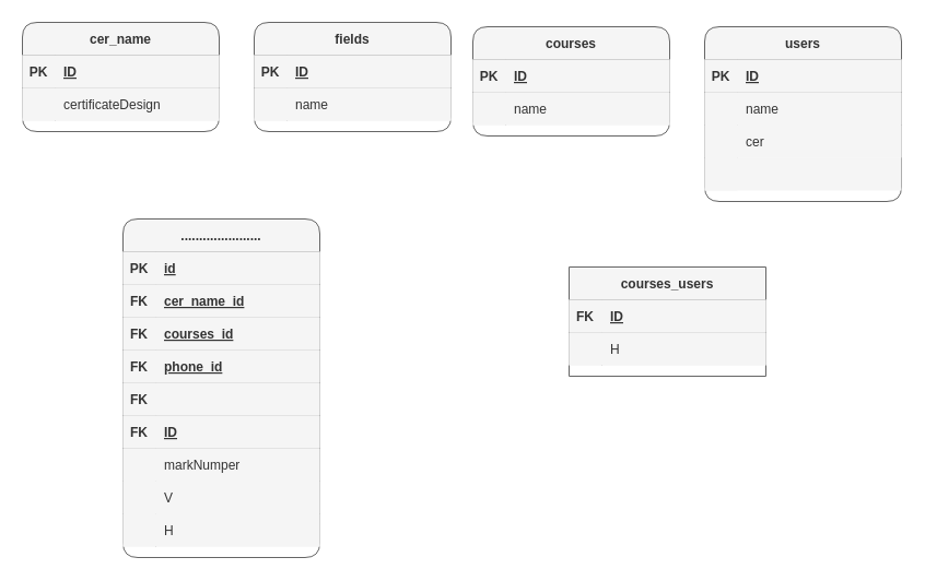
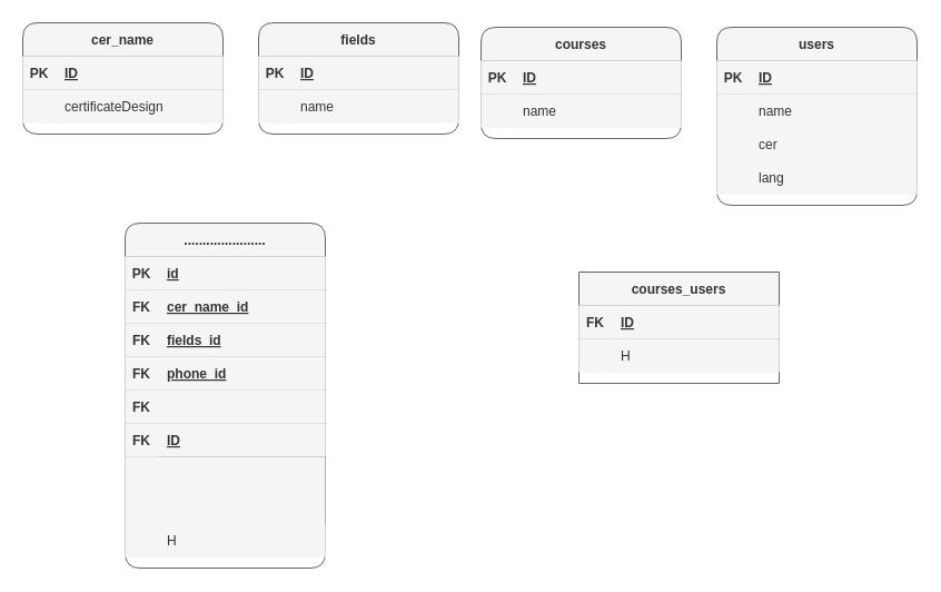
  <mxCell id="0" />
  <mxCell id="1" parent="0" />
  <mxCell id="2" value="cer_name" style="shape=table;startSize=30;container=1;collapsible=1;childLayout=tableLayout;fixedRows=1;rowLines=0;fontStyle=1;align=center;resizeLast=1;fillColor=#f5f5f5;strokeColor=#666666;fontColor=#333333;sketch=0;rounded=1;" parent="1" vertex="1"><mxGeometry x="20" y="20" width="180" height="100" as="geometry"><mxRectangle x="92" y="316" width="72" height="30" as="alternateBounds" /></mxGeometry></mxCell>
  <mxCell id="3" value="" style="shape=partialRectangle;collapsible=0;dropTarget=0;pointerEvents=0;fillColor=#f5f5f5;top=0;left=0;bottom=1;right=0;points=[[0,0.5],[1,0.5]];portConstraint=eastwest;strokeColor=#666666;fontColor=#333333;sketch=0;rounded=1;" parent="2" vertex="1"><mxGeometry y="30" width="180" height="30" as="geometry" /></mxCell>
  <mxCell id="4" value="PK" style="shape=partialRectangle;connectable=0;fillColor=#f5f5f5;top=0;left=0;bottom=0;right=0;fontStyle=1;overflow=hidden;strokeColor=#666666;fontColor=#333333;sketch=0;rounded=1;" parent="3" vertex="1"><mxGeometry width="30" height="30" as="geometry" /></mxCell>
  <mxCell id="5" value="ID" style="shape=partialRectangle;connectable=0;fillColor=#f5f5f5;top=0;left=0;bottom=0;right=0;align=left;spacingLeft=6;fontStyle=5;overflow=hidden;strokeColor=#666666;fontColor=#333333;sketch=0;rounded=1;" parent="3" vertex="1"><mxGeometry x="30" width="150" height="30" as="geometry" /></mxCell>
  <mxCell id="6" value="" style="shape=partialRectangle;collapsible=0;dropTarget=0;pointerEvents=0;fillColor=#f5f5f5;top=0;left=0;bottom=0;right=0;points=[[0,0.5],[1,0.5]];portConstraint=eastwest;strokeColor=#666666;fontColor=#333333;sketch=0;rounded=1;" parent="2" vertex="1"><mxGeometry y="60" width="180" height="30" as="geometry" /></mxCell>
  <mxCell id="7" value="" style="shape=partialRectangle;connectable=0;fillColor=#f5f5f5;top=0;left=0;bottom=0;right=0;editable=1;overflow=hidden;strokeColor=#666666;fontColor=#333333;sketch=0;rounded=1;" parent="6" vertex="1"><mxGeometry width="30" height="30" as="geometry" /></mxCell>
  <mxCell id="8" value="certificateDesign" style="shape=partialRectangle;connectable=0;fillColor=#f5f5f5;top=0;left=0;bottom=0;right=0;align=left;spacingLeft=6;overflow=hidden;strokeColor=#666666;fontColor=#333333;sketch=0;rounded=1;" parent="6" vertex="1"><mxGeometry x="30" width="150" height="30" as="geometry" /></mxCell>
  <mxCell id="9" value="users" style="shape=table;startSize=30;container=1;collapsible=1;childLayout=tableLayout;fixedRows=1;rowLines=0;fontStyle=1;align=center;resizeLast=1;fillColor=#f5f5f5;strokeColor=#666666;fontColor=#333333;sketch=0;rounded=1;" parent="1" vertex="1"><mxGeometry x="644" y="24" width="180" height="160" as="geometry"><mxRectangle x="570" y="220" width="92" height="30" as="alternateBounds" /></mxGeometry></mxCell>
  <mxCell id="10" value="" style="shape=partialRectangle;collapsible=0;dropTarget=0;pointerEvents=0;fillColor=#f5f5f5;top=0;left=0;bottom=1;right=0;points=[[0,0.5],[1,0.5]];portConstraint=eastwest;strokeColor=#666666;fontColor=#333333;sketch=0;rounded=1;" parent="9" vertex="1"><mxGeometry y="30" width="180" height="30" as="geometry" /></mxCell>
  <mxCell id="11" value="PK" style="shape=partialRectangle;connectable=0;fillColor=#f5f5f5;top=0;left=0;bottom=0;right=0;fontStyle=1;overflow=hidden;strokeColor=#666666;fontColor=#333333;sketch=0;rounded=1;" parent="10" vertex="1"><mxGeometry width="30" height="30" as="geometry" /></mxCell>
  <mxCell id="12" value="ID" style="shape=partialRectangle;connectable=0;fillColor=#f5f5f5;top=0;left=0;bottom=0;right=0;align=left;spacingLeft=6;fontStyle=5;overflow=hidden;strokeColor=#666666;fontColor=#333333;sketch=0;rounded=1;" parent="10" vertex="1"><mxGeometry x="30" width="150" height="30" as="geometry" /></mxCell>
  <mxCell id="13" value="" style="shape=partialRectangle;collapsible=0;dropTarget=0;pointerEvents=0;fillColor=#f5f5f5;top=0;left=0;bottom=0;right=0;points=[[0,0.5],[1,0.5]];portConstraint=eastwest;strokeColor=#666666;fontColor=#333333;sketch=0;rounded=1;" parent="9" vertex="1"><mxGeometry y="60" width="180" height="30" as="geometry" /></mxCell>
  <mxCell id="14" value="" style="shape=partialRectangle;connectable=0;fillColor=#f5f5f5;top=0;left=0;bottom=0;right=0;editable=1;overflow=hidden;strokeColor=#666666;fontColor=#333333;sketch=0;rounded=1;" parent="13" vertex="1"><mxGeometry width="30" height="30" as="geometry" /></mxCell>
  <mxCell id="15" value="name" style="shape=partialRectangle;connectable=0;fillColor=#f5f5f5;top=0;left=0;bottom=0;right=0;align=left;spacingLeft=6;overflow=hidden;strokeColor=#666666;fontColor=#333333;sketch=0;rounded=1;" parent="13" vertex="1"><mxGeometry x="30" width="150" height="30" as="geometry" /></mxCell>
  <mxCell id="16" value="" style="shape=partialRectangle;collapsible=0;dropTarget=0;pointerEvents=0;fillColor=#f5f5f5;top=0;left=0;bottom=0;right=0;points=[[0,0.5],[1,0.5]];portConstraint=eastwest;strokeColor=#666666;fontColor=#333333;sketch=0;rounded=1;" parent="9" vertex="1"><mxGeometry y="90" width="180" height="30" as="geometry" /></mxCell>
  <mxCell id="17" value="" style="shape=partialRectangle;connectable=0;fillColor=#f5f5f5;top=0;left=0;bottom=0;right=0;editable=1;overflow=hidden;strokeColor=#666666;fontColor=#333333;sketch=0;rounded=1;" parent="16" vertex="1"><mxGeometry width="30" height="30" as="geometry" /></mxCell>
  <mxCell id="18" value="cer" style="shape=partialRectangle;connectable=0;fillColor=#f5f5f5;top=0;left=0;bottom=0;right=0;align=left;spacingLeft=6;overflow=hidden;strokeColor=#666666;fontColor=#333333;sketch=0;rounded=1;" parent="16" vertex="1"><mxGeometry x="30" width="150" height="30" as="geometry" /></mxCell>
  <mxCell id="19" value="" style="shape=partialRectangle;collapsible=0;dropTarget=0;pointerEvents=0;fillColor=#f5f5f5;top=0;left=0;bottom=0;right=0;points=[[0,0.5],[1,0.5]];portConstraint=eastwest;strokeColor=#666666;fontColor=#333333;sketch=0;rounded=1;" parent="9" vertex="1"><mxGeometry y="120" width="180" height="30" as="geometry" /></mxCell>
  <mxCell id="20" value="" style="shape=partialRectangle;connectable=0;fillColor=#f5f5f5;top=0;left=0;bottom=0;right=0;editable=1;overflow=hidden;strokeColor=#666666;fontColor=#333333;sketch=0;rounded=1;" parent="19" vertex="1"><mxGeometry width="30" height="30" as="geometry" /></mxCell>
+ <mxCell id="21" value="lang" style="shape=partialRectangle;connectable=0;fillColor=#f5f5f5;top=0;left=0;bottom=0;right=0;align=left;spacingLeft=6;overflow=hidden;strokeColor=#666666;fontColor=#333333;sketch=0;rounded=1;" parent="19" vertex="1"><mxGeometry x="30" width="150" height="30" as="geometry" /></mxCell>
  <mxCell id="22" value="courses" style="shape=table;startSize=30;container=1;collapsible=1;childLayout=tableLayout;fixedRows=1;rowLines=0;fontStyle=1;align=center;resizeLast=1;fillColor=#f5f5f5;strokeColor=#666666;fontColor=#333333;sketch=0;rounded=1;" parent="1" vertex="1"><mxGeometry x="432" y="24" width="180" height="100" as="geometry"><mxRectangle x="340" y="40" width="76" height="30" as="alternateBounds" /></mxGeometry></mxCell>
  <mxCell id="23" value="" style="shape=partialRectangle;collapsible=0;dropTarget=0;pointerEvents=0;fillColor=#f5f5f5;top=0;left=0;bottom=1;right=0;points=[[0,0.5],[1,0.5]];portConstraint=eastwest;strokeColor=#666666;fontColor=#333333;sketch=0;rounded=1;" parent="22" vertex="1"><mxGeometry y="30" width="180" height="30" as="geometry" /></mxCell>
  <mxCell id="24" value="PK" style="shape=partialRectangle;connectable=0;fillColor=#f5f5f5;top=0;left=0;bottom=0;right=0;fontStyle=1;overflow=hidden;strokeColor=#666666;fontColor=#333333;sketch=0;rounded=1;" parent="23" vertex="1"><mxGeometry width="30" height="30" as="geometry" /></mxCell>
  <mxCell id="25" value="ID" style="shape=partialRectangle;connectable=0;fillColor=#f5f5f5;top=0;left=0;bottom=0;right=0;align=left;spacingLeft=6;fontStyle=5;overflow=hidden;strokeColor=#666666;fontColor=#333333;sketch=0;rounded=1;" parent="23" vertex="1"><mxGeometry x="30" width="150" height="30" as="geometry" /></mxCell>
  <mxCell id="26" value="" style="shape=partialRectangle;collapsible=0;dropTarget=0;pointerEvents=0;fillColor=#f5f5f5;top=0;left=0;bottom=0;right=0;points=[[0,0.5],[1,0.5]];portConstraint=eastwest;strokeColor=#666666;fontColor=#333333;sketch=0;rounded=1;" parent="22" vertex="1"><mxGeometry y="60" width="180" height="30" as="geometry" /></mxCell>
  <mxCell id="27" value="" style="shape=partialRectangle;connectable=0;fillColor=#f5f5f5;top=0;left=0;bottom=0;right=0;editable=1;overflow=hidden;strokeColor=#666666;fontColor=#333333;sketch=0;rounded=1;" parent="26" vertex="1"><mxGeometry width="30" height="30" as="geometry" /></mxCell>
  <mxCell id="28" value="name" style="shape=partialRectangle;connectable=0;fillColor=#f5f5f5;top=0;left=0;bottom=0;right=0;align=left;spacingLeft=6;overflow=hidden;strokeColor=#666666;fontColor=#333333;sketch=0;rounded=1;" parent="26" vertex="1"><mxGeometry x="30" width="150" height="30" as="geometry" /></mxCell>
  <mxCell id="29" value="fields" style="shape=table;startSize=30;container=1;collapsible=1;childLayout=tableLayout;fixedRows=1;rowLines=0;fontStyle=1;align=center;resizeLast=1;fillColor=#f5f5f5;strokeColor=#666666;fontColor=#333333;sketch=0;rounded=1;" parent="1" vertex="1"><mxGeometry x="232" y="20" width="180" height="100" as="geometry"><mxRectangle x="92" y="112" width="64" height="30" as="alternateBounds" /></mxGeometry></mxCell>
  <mxCell id="30" value="" style="shape=partialRectangle;collapsible=0;dropTarget=0;pointerEvents=0;fillColor=#f5f5f5;top=0;left=0;bottom=1;right=0;points=[[0,0.5],[1,0.5]];portConstraint=eastwest;strokeColor=#666666;fontColor=#333333;sketch=0;rounded=1;" parent="29" vertex="1"><mxGeometry y="30" width="180" height="30" as="geometry" /></mxCell>
  <mxCell id="31" value="PK" style="shape=partialRectangle;connectable=0;fillColor=#f5f5f5;top=0;left=0;bottom=0;right=0;fontStyle=1;overflow=hidden;strokeColor=#666666;fontColor=#333333;sketch=0;rounded=1;" parent="30" vertex="1"><mxGeometry width="30" height="30" as="geometry" /></mxCell>
  <mxCell id="32" value="ID" style="shape=partialRectangle;connectable=0;fillColor=#f5f5f5;top=0;left=0;bottom=0;right=0;align=left;spacingLeft=6;fontStyle=5;overflow=hidden;strokeColor=#666666;fontColor=#333333;sketch=0;rounded=1;" parent="30" vertex="1"><mxGeometry x="30" width="150" height="30" as="geometry" /></mxCell>
  <mxCell id="33" value="" style="shape=partialRectangle;collapsible=0;dropTarget=0;pointerEvents=0;fillColor=#f5f5f5;top=0;left=0;bottom=0;right=0;points=[[0,0.5],[1,0.5]];portConstraint=eastwest;strokeColor=#666666;fontColor=#333333;sketch=0;rounded=1;" parent="29" vertex="1"><mxGeometry y="60" width="180" height="30" as="geometry" /></mxCell>
  <mxCell id="34" value="" style="shape=partialRectangle;connectable=0;fillColor=#f5f5f5;top=0;left=0;bottom=0;right=0;editable=1;overflow=hidden;strokeColor=#666666;fontColor=#333333;sketch=0;rounded=1;" parent="33" vertex="1"><mxGeometry width="30" height="30" as="geometry" /></mxCell>
  <mxCell id="35" value="name" style="shape=partialRectangle;connectable=0;fillColor=#f5f5f5;top=0;left=0;bottom=0;right=0;align=left;spacingLeft=6;overflow=hidden;strokeColor=#666666;fontColor=#333333;sketch=0;rounded=1;" parent="33" vertex="1"><mxGeometry x="30" width="150" height="30" as="geometry" /></mxCell>
  <mxCell id="36" value="......................" style="shape=table;startSize=30;container=1;collapsible=1;childLayout=tableLayout;fixedRows=1;rowLines=0;fontStyle=1;align=center;resizeLast=1;fillColor=#f5f5f5;strokeColor=#666666;fontColor=#333333;sketch=0;rounded=1;" parent="1" vertex="1"><mxGeometry x="112" y="200" width="180" height="310" as="geometry"><mxRectangle x="570" y="400" width="68" height="30" as="alternateBounds" /></mxGeometry></mxCell>
  <mxCell id="37" value="" style="shape=partialRectangle;collapsible=0;dropTarget=0;pointerEvents=0;fillColor=#f5f5f5;top=0;left=0;bottom=1;right=0;points=[[0,0.5],[1,0.5]];portConstraint=eastwest;strokeColor=#666666;fontColor=#333333;sketch=0;rounded=1;" parent="36" vertex="1"><mxGeometry y="30" width="180" height="30" as="geometry" /></mxCell>
  <mxCell id="38" value="PK" style="shape=partialRectangle;connectable=0;fillColor=#f5f5f5;top=0;left=0;bottom=0;right=0;fontStyle=1;overflow=hidden;strokeColor=#666666;fontColor=#333333;sketch=0;rounded=1;" parent="37" vertex="1"><mxGeometry width="30" height="30" as="geometry" /></mxCell>
  <mxCell id="39" value="id" style="shape=partialRectangle;connectable=0;fillColor=#f5f5f5;top=0;left=0;bottom=0;right=0;align=left;spacingLeft=6;fontStyle=5;overflow=hidden;strokeColor=#666666;fontColor=#333333;sketch=0;rounded=1;" parent="37" vertex="1"><mxGeometry x="30" width="150" height="30" as="geometry" /></mxCell>
  <mxCell id="40" value="" style="shape=partialRectangle;collapsible=0;dropTarget=0;pointerEvents=0;fillColor=#f5f5f5;top=0;left=0;bottom=1;right=0;points=[[0,0.5],[1,0.5]];portConstraint=eastwest;strokeColor=#666666;fontColor=#333333;sketch=0;rounded=1;" parent="36" vertex="1"><mxGeometry y="60" width="180" height="30" as="geometry" /></mxCell>
  <mxCell id="41" value="FK" style="shape=partialRectangle;connectable=0;fillColor=#f5f5f5;top=0;left=0;bottom=0;right=0;fontStyle=1;overflow=hidden;strokeColor=#666666;fontColor=#333333;sketch=0;rounded=1;" parent="40" vertex="1"><mxGeometry width="30" height="30" as="geometry" /></mxCell>
  <mxCell id="42" value="cer_name_id" style="shape=partialRectangle;connectable=0;fillColor=#f5f5f5;top=0;left=0;bottom=0;right=0;align=left;spacingLeft=6;fontStyle=5;overflow=hidden;strokeColor=#666666;fontColor=#333333;sketch=0;rounded=1;" parent="40" vertex="1"><mxGeometry x="30" width="150" height="30" as="geometry" /></mxCell>
  <mxCell id="43" value="" style="shape=partialRectangle;collapsible=0;dropTarget=0;pointerEvents=0;fillColor=#f5f5f5;top=0;left=0;bottom=1;right=0;points=[[0,0.5],[1,0.5]];portConstraint=eastwest;strokeColor=#666666;fontColor=#333333;sketch=0;rounded=1;" parent="36" vertex="1"><mxGeometry y="90" width="180" height="30" as="geometry" /></mxCell>
  <mxCell id="44" value="FK" style="shape=partialRectangle;connectable=0;fillColor=#f5f5f5;top=0;left=0;bottom=0;right=0;fontStyle=1;overflow=hidden;strokeColor=#666666;fontColor=#333333;sketch=0;rounded=1;" parent="43" vertex="1"><mxGeometry width="30" height="30" as="geometry" /></mxCell>
- <mxCell id="45" value="courses_id" style="shape=partialRectangle;connectable=0;fillColor=#f5f5f5;top=0;left=0;bottom=0;right=0;align=left;spacingLeft=6;fontStyle=5;overflow=hidden;strokeColor=#666666;fontColor=#333333;sketch=0;rounded=1;" parent="43" vertex="1"><mxGeometry x="30" width="150" height="30" as="geometry" /></mxCell>
+ <mxCell id="45" value="fields_id" style="shape=partialRectangle;connectable=0;fillColor=#f5f5f5;top=0;left=0;bottom=0;right=0;align=left;spacingLeft=6;fontStyle=5;overflow=hidden;strokeColor=#666666;fontColor=#333333;sketch=0;rounded=1;" parent="43" vertex="1"><mxGeometry x="30" width="150" height="30" as="geometry" /></mxCell>
  <mxCell id="46" value="" style="shape=partialRectangle;collapsible=0;dropTarget=0;pointerEvents=0;fillColor=#f5f5f5;top=0;left=0;bottom=1;right=0;points=[[0,0.5],[1,0.5]];portConstraint=eastwest;strokeColor=#666666;fontColor=#333333;sketch=0;rounded=1;" parent="36" vertex="1"><mxGeometry y="120" width="180" height="30" as="geometry" /></mxCell>
  <mxCell id="47" value="FK" style="shape=partialRectangle;connectable=0;fillColor=#f5f5f5;top=0;left=0;bottom=0;right=0;fontStyle=1;overflow=hidden;strokeColor=#666666;fontColor=#333333;sketch=0;rounded=1;" parent="46" vertex="1"><mxGeometry width="30" height="30" as="geometry" /></mxCell>
  <mxCell id="48" value="phone_id" style="shape=partialRectangle;connectable=0;fillColor=#f5f5f5;top=0;left=0;bottom=0;right=0;align=left;spacingLeft=6;fontStyle=5;overflow=hidden;strokeColor=#666666;fontColor=#333333;sketch=0;rounded=1;" parent="46" vertex="1"><mxGeometry x="30" width="150" height="30" as="geometry" /></mxCell>
  <mxCell id="49" value="" style="shape=partialRectangle;collapsible=0;dropTarget=0;pointerEvents=0;fillColor=#f5f5f5;top=0;left=0;bottom=1;right=0;points=[[0,0.5],[1,0.5]];portConstraint=eastwest;strokeColor=#666666;fontColor=#333333;sketch=0;rounded=1;" parent="36" vertex="1"><mxGeometry y="150" width="180" height="30" as="geometry" /></mxCell>
  <mxCell id="50" value="FK" style="shape=partialRectangle;connectable=0;fillColor=#f5f5f5;top=0;left=0;bottom=0;right=0;fontStyle=1;overflow=hidden;strokeColor=#666666;fontColor=#333333;sketch=0;rounded=1;" parent="49" vertex="1"><mxGeometry width="30" height="30" as="geometry" /></mxCell>
  <mxCell id="51" value="" style="shape=partialRectangle;connectable=0;fillColor=#f5f5f5;top=0;left=0;bottom=0;right=0;align=left;spacingLeft=6;fontStyle=5;overflow=hidden;strokeColor=#666666;fontColor=#333333;sketch=0;rounded=1;" parent="49" vertex="1"><mxGeometry x="30" width="150" height="30" as="geometry" /></mxCell>
  <mxCell id="52" value="" style="shape=partialRectangle;collapsible=0;dropTarget=0;pointerEvents=0;fillColor=#f5f5f5;top=0;left=0;bottom=1;right=0;points=[[0,0.5],[1,0.5]];portConstraint=eastwest;strokeColor=#666666;fontColor=#333333;sketch=0;rounded=1;" parent="36" vertex="1"><mxGeometry y="180" width="180" height="30" as="geometry" /></mxCell>
  <mxCell id="53" value="FK" style="shape=partialRectangle;connectable=0;fillColor=#f5f5f5;top=0;left=0;bottom=0;right=0;fontStyle=1;overflow=hidden;strokeColor=#666666;fontColor=#333333;sketch=0;rounded=1;" parent="52" vertex="1"><mxGeometry width="30" height="30" as="geometry" /></mxCell>
  <mxCell id="54" value="ID" style="shape=partialRectangle;connectable=0;fillColor=#f5f5f5;top=0;left=0;bottom=0;right=0;align=left;spacingLeft=6;fontStyle=5;overflow=hidden;strokeColor=#666666;fontColor=#333333;sketch=0;rounded=1;" parent="52" vertex="1"><mxGeometry x="30" width="150" height="30" as="geometry" /></mxCell>
  <mxCell id="55" value="" style="shape=partialRectangle;collapsible=0;dropTarget=0;pointerEvents=0;fillColor=#f5f5f5;top=0;left=0;bottom=0;right=0;points=[[0,0.5],[1,0.5]];portConstraint=eastwest;strokeColor=#666666;fontColor=#333333;sketch=0;rounded=1;" parent="36" vertex="1"><mxGeometry y="210" width="180" height="30" as="geometry" /></mxCell>
  <mxCell id="56" value="" style="shape=partialRectangle;connectable=0;fillColor=#f5f5f5;top=0;left=0;bottom=0;right=0;editable=1;overflow=hidden;strokeColor=#666666;fontColor=#333333;sketch=0;rounded=1;" parent="55" vertex="1"><mxGeometry width="30" height="30" as="geometry" /></mxCell>
- <mxCell id="57" value="markNumper" style="shape=partialRectangle;connectable=0;fillColor=#f5f5f5;top=0;left=0;bottom=0;right=0;align=left;spacingLeft=6;overflow=hidden;strokeColor=#666666;fontColor=#333333;sketch=0;rounded=1;" parent="55" vertex="1"><mxGeometry x="30" width="150" height="30" as="geometry" /></mxCell>
  <mxCell id="58" value="" style="shape=partialRectangle;collapsible=0;dropTarget=0;pointerEvents=0;fillColor=#f5f5f5;top=0;left=0;bottom=0;right=0;points=[[0,0.5],[1,0.5]];portConstraint=eastwest;strokeColor=#666666;fontColor=#333333;sketch=0;rounded=1;" parent="36" vertex="1"><mxGeometry y="240" width="180" height="30" as="geometry" /></mxCell>
  <mxCell id="59" value="" style="shape=partialRectangle;connectable=0;fillColor=#f5f5f5;top=0;left=0;bottom=0;right=0;editable=1;overflow=hidden;strokeColor=#666666;fontColor=#333333;sketch=0;rounded=1;" parent="58" vertex="1"><mxGeometry width="30" height="30" as="geometry" /></mxCell>
- <mxCell id="60" value="V" style="shape=partialRectangle;connectable=0;fillColor=#f5f5f5;top=0;left=0;bottom=0;right=0;align=left;spacingLeft=6;overflow=hidden;strokeColor=#666666;fontColor=#333333;sketch=0;rounded=1;" parent="58" vertex="1"><mxGeometry x="30" width="150" height="30" as="geometry" /></mxCell>
  <mxCell id="61" value="" style="shape=partialRectangle;collapsible=0;dropTarget=0;pointerEvents=0;fillColor=#f5f5f5;top=0;left=0;bottom=0;right=0;points=[[0,0.5],[1,0.5]];portConstraint=eastwest;strokeColor=#666666;fontColor=#333333;sketch=0;rounded=1;" parent="36" vertex="1"><mxGeometry y="270" width="180" height="30" as="geometry" /></mxCell>
  <mxCell id="62" value="" style="shape=partialRectangle;connectable=0;fillColor=#f5f5f5;top=0;left=0;bottom=0;right=0;editable=1;overflow=hidden;strokeColor=#666666;fontColor=#333333;sketch=0;rounded=1;" parent="61" vertex="1"><mxGeometry width="30" height="30" as="geometry" /></mxCell>
  <mxCell id="63" value="H" style="shape=partialRectangle;connectable=0;fillColor=#f5f5f5;top=0;left=0;bottom=0;right=0;align=left;spacingLeft=6;overflow=hidden;strokeColor=#666666;fontColor=#333333;sketch=0;rounded=1;" parent="61" vertex="1"><mxGeometry x="30" width="150" height="30" as="geometry" /></mxCell>
  <mxCell id="64" value="courses_users" style="shape=table;startSize=30;container=1;collapsible=1;childLayout=tableLayout;fixedRows=1;rowLines=0;fontStyle=1;align=center;resizeLast=1;fillColor=#f5f5f5;strokeColor=#666666;fontColor=#333333;sketch=0;rounded=0;shadow=0;" parent="1" vertex="1"><mxGeometry x="520" y="244" width="180" height="100" as="geometry"><mxRectangle x="570" y="40" width="72" height="30" as="alternateBounds" /></mxGeometry></mxCell>
  <mxCell id="65" value="" style="shape=partialRectangle;collapsible=0;dropTarget=0;pointerEvents=0;fillColor=#f5f5f5;top=0;left=0;bottom=1;right=0;points=[[0,0.5],[1,0.5]];portConstraint=eastwest;strokeColor=#666666;fontColor=#333333;sketch=0;rounded=1;" parent="64" vertex="1"><mxGeometry y="30" width="180" height="30" as="geometry" /></mxCell>
  <mxCell id="66" value="FK" style="shape=partialRectangle;connectable=0;fillColor=#f5f5f5;top=0;left=0;bottom=0;right=0;fontStyle=1;overflow=hidden;strokeColor=#666666;fontColor=#333333;sketch=0;rounded=1;" parent="65" vertex="1"><mxGeometry width="30" height="30" as="geometry" /></mxCell>
  <mxCell id="67" value="ID" style="shape=partialRectangle;connectable=0;fillColor=#f5f5f5;top=0;left=0;bottom=0;right=0;align=left;spacingLeft=6;fontStyle=5;overflow=hidden;strokeColor=#666666;fontColor=#333333;sketch=0;rounded=1;" parent="65" vertex="1"><mxGeometry x="30" width="150" height="30" as="geometry" /></mxCell>
  <mxCell id="68" value="" style="shape=partialRectangle;collapsible=0;dropTarget=0;pointerEvents=0;fillColor=#f5f5f5;top=0;left=0;bottom=0;right=0;points=[[0,0.5],[1,0.5]];portConstraint=eastwest;strokeColor=#666666;fontColor=#333333;sketch=0;rounded=1;" parent="64" vertex="1"><mxGeometry y="60" width="180" height="30" as="geometry" /></mxCell>
  <mxCell id="69" value="" style="shape=partialRectangle;connectable=0;fillColor=#f5f5f5;top=0;left=0;bottom=0;right=0;editable=1;overflow=hidden;strokeColor=#666666;fontColor=#333333;sketch=0;rounded=1;" parent="68" vertex="1"><mxGeometry width="30" height="30" as="geometry" /></mxCell>
  <mxCell id="70" value="H" style="shape=partialRectangle;connectable=0;fillColor=#f5f5f5;top=0;left=0;bottom=0;right=0;align=left;spacingLeft=6;overflow=hidden;strokeColor=#666666;fontColor=#333333;sketch=0;rounded=1;" parent="68" vertex="1"><mxGeometry x="30" width="150" height="30" as="geometry" /></mxCell>
